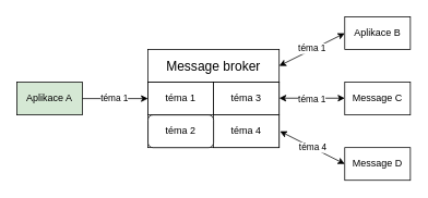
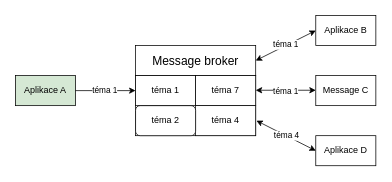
  <mxCell id="0" />
  <mxCell id="1" parent="0" />
  <mxCell id="2" value="&lt;font style=&quot;font-size: 16px&quot;&gt;Message&amp;nbsp;broker&lt;/font&gt;" style="rounded=0;whiteSpace=wrap;html=1;" vertex="1" parent="1"><mxGeometry x="180" y="60" width="160" height="40" as="geometry" /></mxCell>
  <mxCell id="3" value="Aplikace A" style="rounded=0;whiteSpace=wrap;html=1;fillColor=#d5e8d4;" vertex="1" parent="1"><mxGeometry x="20" y="100" width="80" height="40" as="geometry" /></mxCell>
  <mxCell id="4" value="Aplikace B" style="rounded=0;whiteSpace=wrap;html=1;" vertex="1" parent="1"><mxGeometry x="420" y="20" width="80" height="40" as="geometry" /></mxCell>
  <mxCell id="5" value="Message C" style="rounded=0;whiteSpace=wrap;html=1;" vertex="1" parent="1"><mxGeometry x="420" y="100" width="80" height="40" as="geometry" /></mxCell>
- <mxCell id="6" value="Message D" style="rounded=0;whiteSpace=wrap;html=1;" vertex="1" parent="1"><mxGeometry x="420" y="180" width="80" height="40" as="geometry" /></mxCell>
+ <mxCell id="6" value="Aplikace D" style="rounded=0;whiteSpace=wrap;html=1;" vertex="1" parent="1"><mxGeometry x="420" y="180" width="80" height="40" as="geometry" /></mxCell>
  <mxCell id="7" value="" style="endArrow=classic;startArrow=classic;html=1;entryX=-0.008;entryY=0.167;entryDx=0;entryDy=0;entryPerimeter=0;" edge="1" parent="1"><mxGeometry width="50" height="50" relative="1" as="geometry"><mxPoint x="340.96" y="160" as="sourcePoint" /><mxPoint x="420" y="200.04" as="targetPoint" /></mxGeometry></mxCell>
  <mxCell id="8" value="téma 4" style="edgeLabel;html=1;align=center;verticalAlign=middle;resizable=0;points=[];" vertex="1" connectable="0" parent="7"><mxGeometry x="0.192" y="2" relative="1" as="geometry"><mxPoint x="-9.14" y="-2.17" as="offset" /></mxGeometry></mxCell>
  <mxCell id="9" value="" style="endArrow=classic;startArrow=classic;html=1;entryX=0;entryY=0.5;entryDx=0;entryDy=0;exitX=1;exitY=0.5;exitDx=0;exitDy=0;" edge="1" parent="1"><mxGeometry width="50" height="50" relative="1" as="geometry"><mxPoint x="340" y="80" as="sourcePoint" /><mxPoint x="420" y="40" as="targetPoint" /></mxGeometry></mxCell>
  <mxCell id="10" value="téma 1" style="edgeLabel;html=1;align=center;verticalAlign=middle;resizable=0;points=[];" vertex="1" connectable="0" parent="9"><mxGeometry y="2" relative="1" as="geometry"><mxPoint as="offset" /></mxGeometry></mxCell>
  <mxCell id="11" value="" style="endArrow=classic;startArrow=classic;html=1;entryX=0;entryY=0.5;entryDx=0;entryDy=0;" edge="1" parent="1"><mxGeometry width="50" height="50" relative="1" as="geometry"><mxPoint x="340" y="119.5" as="sourcePoint" /><mxPoint x="420" y="119.5" as="targetPoint" /></mxGeometry></mxCell>
  <mxCell id="12" value="téma 1" style="edgeLabel;html=1;align=center;verticalAlign=middle;resizable=0;points=[];" vertex="1" connectable="0" parent="11"><mxGeometry x="-0.025" relative="1" as="geometry"><mxPoint y="1" as="offset" /></mxGeometry></mxCell>
  <mxCell id="13" value="" style="endArrow=classic;html=1;entryX=0;entryY=0.5;entryDx=0;entryDy=0;" edge="1" parent="1" target="16"><mxGeometry width="50" height="50" relative="1" as="geometry"><mxPoint x="100" y="120" as="sourcePoint" /><mxPoint x="150" y="70" as="targetPoint" /></mxGeometry></mxCell>
  <mxCell id="14" value="téma 1" style="edgeLabel;html=1;align=center;verticalAlign=middle;resizable=0;points=[];" vertex="1" connectable="0" parent="13"><mxGeometry x="-0.05" y="2" relative="1" as="geometry"><mxPoint as="offset" /></mxGeometry></mxCell>
  <mxCell id="15" value="" style="rounded=0;whiteSpace=wrap;html=1;" vertex="1" parent="1"><mxGeometry x="180" y="100" width="160" height="80" as="geometry" /></mxCell>
  <mxCell id="16" value="téma 1" style="rounded=0;whiteSpace=wrap;html=1;" vertex="1" parent="1"><mxGeometry x="180" y="100" width="80" height="40" as="geometry" /></mxCell>
- <mxCell id="17" value="téma 3" style="rounded=0;whiteSpace=wrap;html=1;" vertex="1" parent="1"><mxGeometry x="260" y="100" width="80" height="40" as="geometry" /></mxCell>
+ <mxCell id="17" value="téma 7" style="rounded=0;whiteSpace=wrap;html=1;" vertex="1" parent="1"><mxGeometry x="260" y="100" width="80" height="40" as="geometry" /></mxCell>
  <mxCell id="18" value="téma 4" style="rounded=0;whiteSpace=wrap;html=1;" vertex="1" parent="1"><mxGeometry x="260" y="140" width="80" height="40" as="geometry" /></mxCell>
  <mxCell id="19" value="téma 2" style="whiteSpace=wrap;html=1;rounded=1;" vertex="1" parent="1"><mxGeometry x="180" y="140" width="80" height="40" as="geometry" /></mxCell>
